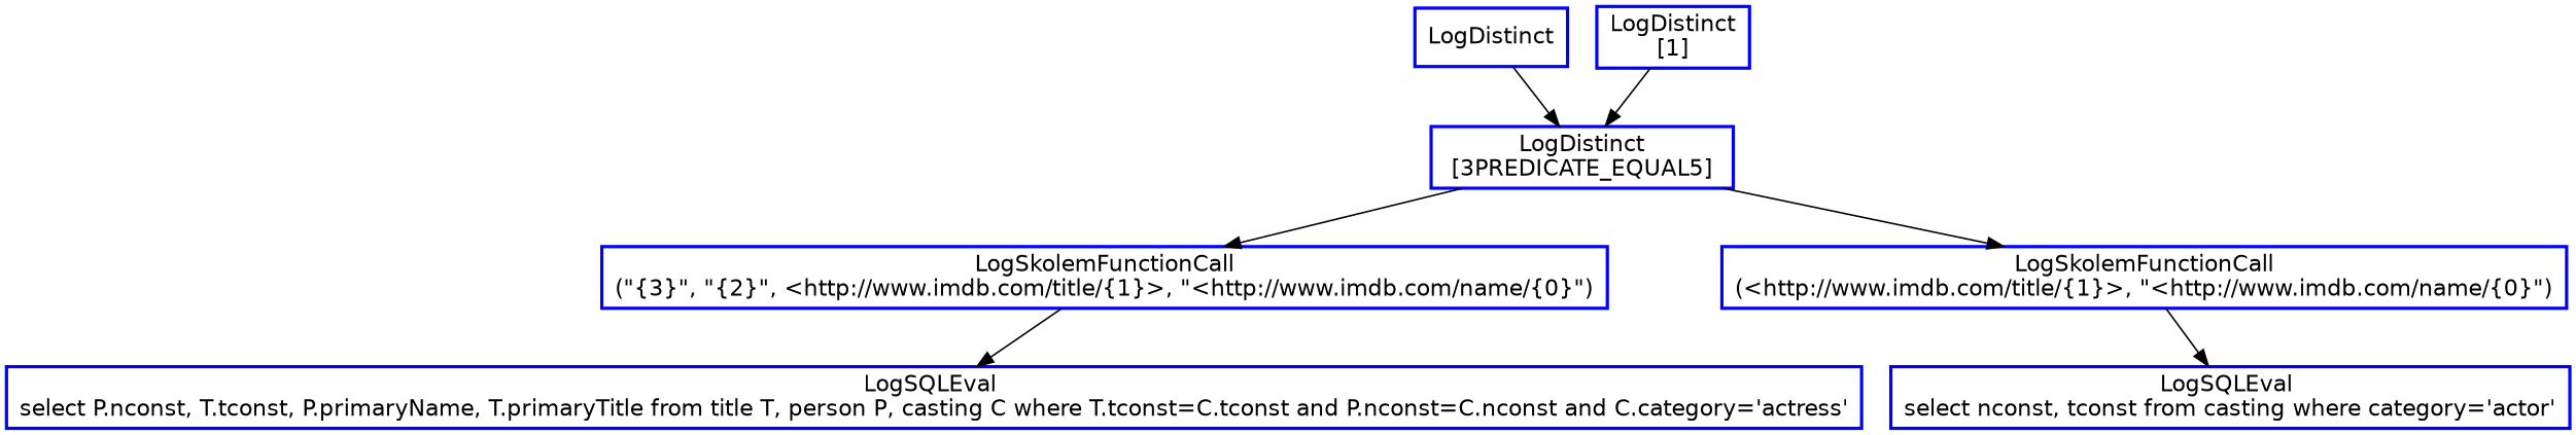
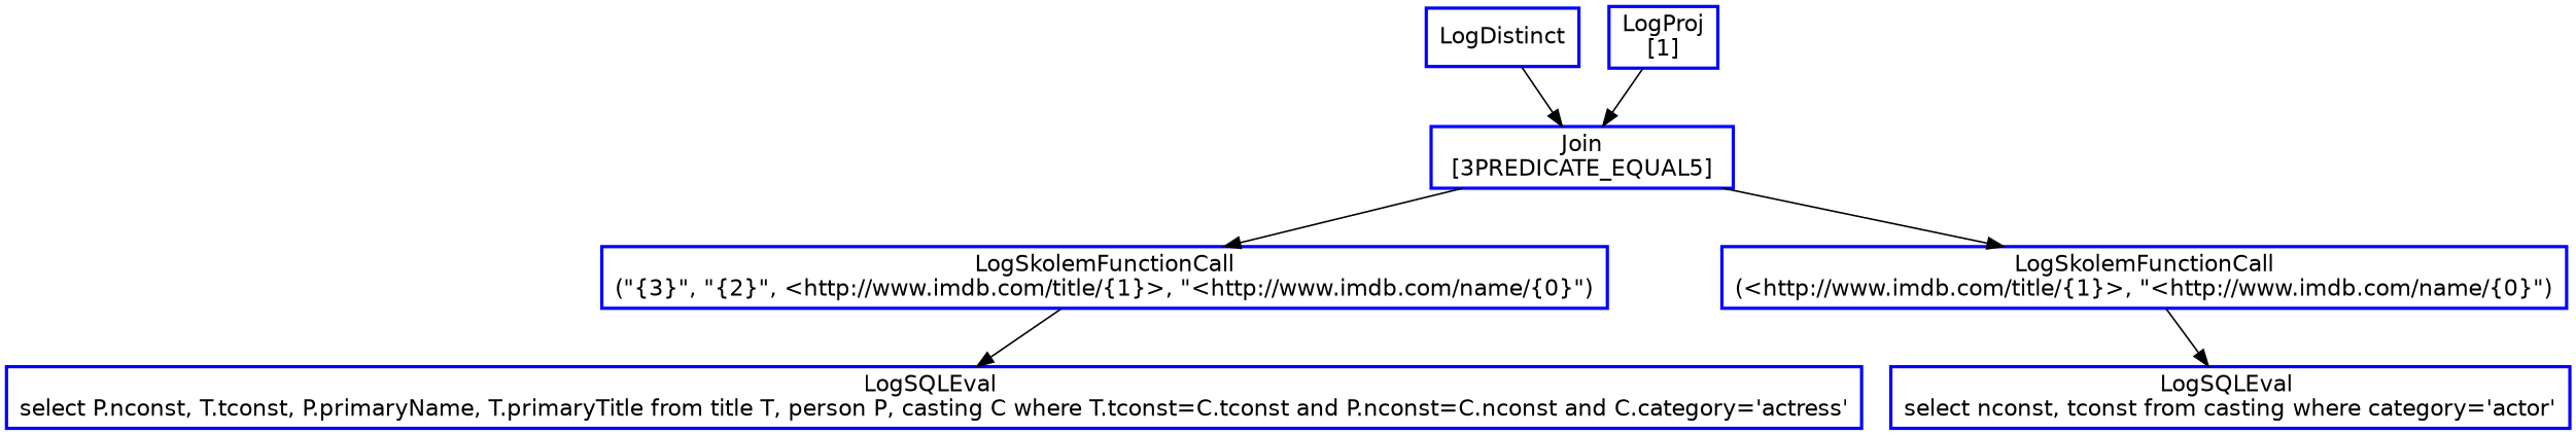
  digraph {
    fontname="DejaVu Sans"
    node [color=blue fontcolor=black fontname="DejaVu Sans" shape=rectangle style=bold]
    edge [fontname="DejaVu Sans"]
    n1 [label=LogDistinct]
-   n2 [label="LogDistinct\n [3PREDICATE_EQUAL5] "]
-   n3 [label="LogDistinct\n[1]"]
+   n2 [label="Join\n [3PREDICATE_EQUAL5] "]
+   n3 [label="LogProj\n[1]"]
    n4 [label="LogSkolemFunctionCall\n(\"{3}\", \"{2}\", <http://www.imdb.com/title/{1}>, \"<http://www.imdb.com/name/{0}\")"]
    n5 [label="LogSkolemFunctionCall\n(<http://www.imdb.com/title/{1}>, \"<http://www.imdb.com/name/{0}\")"]
    n6 [label="LogSQLEval \nselect P.nconst, T.tconst, P.primaryName, T.primaryTitle from title T, person P, casting C where T.tconst=C.tconst and P.nconst=C.nconst and C.category='actress'"]
    n7 [label="LogSQLEval \nselect nconst, tconst from casting where category='actor'"]
    n1 -> n2
    n2 -> n4
    n2 -> n5
    n3 -> n2
    n4 -> n6
    n5 -> n7
  }
